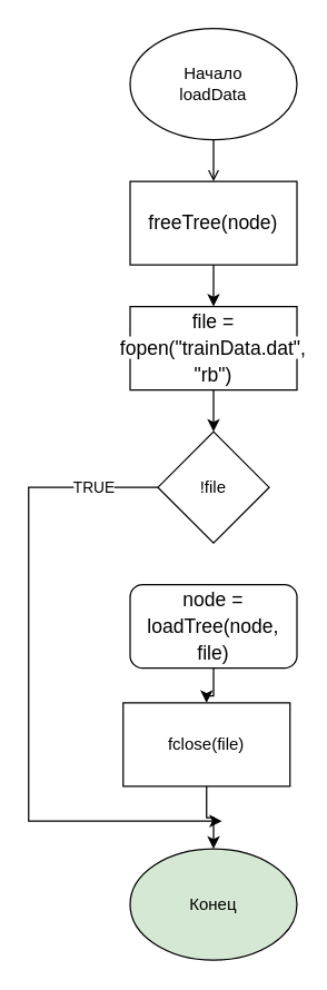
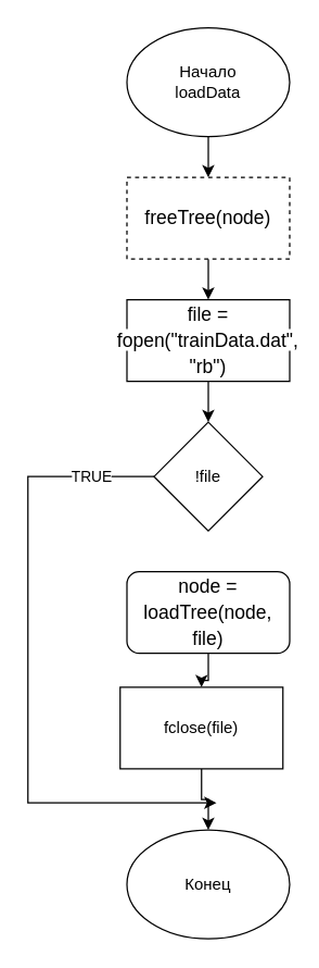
  <mxCell id="0" />
  <mxCell id="1" parent="0" />
- <mxCell id="2" style="edgeStyle=orthogonalEdgeStyle;rounded=0;orthogonalLoop=1;jettySize=auto;html=1;entryX=0.5;entryY=0;entryDx=0;entryDy=0;endArrow=open;" edge="1" parent="1" source="3" target="5"><mxGeometry relative="1" as="geometry" /></mxCell>
+ <mxCell id="2" style="edgeStyle=orthogonalEdgeStyle;rounded=0;orthogonalLoop=1;jettySize=auto;html=1;entryX=0.5;entryY=0;entryDx=0;entryDy=0;" edge="1" parent="1" source="3" target="5"><mxGeometry relative="1" as="geometry" /></mxCell>
  <mxCell id="3" value="Начало&lt;br&gt;loadData" style="ellipse;whiteSpace=wrap;html=1;" vertex="1" parent="1"><mxGeometry x="93" y="20" width="120" height="80" as="geometry" /></mxCell>
  <mxCell id="4" style="edgeStyle=orthogonalEdgeStyle;rounded=0;orthogonalLoop=1;jettySize=auto;html=1;entryX=0.5;entryY=0;entryDx=0;entryDy=0;" edge="1" parent="1" source="5" target="7"><mxGeometry relative="1" as="geometry" /></mxCell>
- <mxCell id="5" value="&lt;div style=&quot;font-size: 14px; line-height: 19px;&quot;&gt;&lt;span style=&quot;background-color: rgb(255, 255, 255);&quot;&gt;freeTree(node)&lt;/span&gt;&lt;/div&gt;" style="rounded=0;whiteSpace=wrap;html=1;" vertex="1" parent="1"><mxGeometry x="93" y="130" width="120" height="60" as="geometry" /></mxCell>
+ <mxCell id="5" value="&lt;div style=&quot;font-size: 14px; line-height: 19px;&quot;&gt;&lt;span style=&quot;background-color: rgb(255, 255, 255);&quot;&gt;freeTree(node)&lt;/span&gt;&lt;/div&gt;" style="rounded=0;whiteSpace=wrap;html=1;dashed=1;" vertex="1" parent="1"><mxGeometry x="93" y="130" width="120" height="60" as="geometry" /></mxCell>
  <mxCell id="6" style="edgeStyle=orthogonalEdgeStyle;rounded=0;orthogonalLoop=1;jettySize=auto;html=1;" edge="1" parent="1" source="7" target="9"><mxGeometry relative="1" as="geometry" /></mxCell>
  <mxCell id="7" value="&lt;div style=&quot;font-size: 14px; line-height: 19px;&quot;&gt;&lt;span style=&quot;background-color: rgb(255, 255, 255);&quot;&gt;file = fopen(&quot;trainData.dat&quot;, &quot;rb&quot;)&lt;/span&gt;&lt;/div&gt;" style="rounded=0;whiteSpace=wrap;html=1;" vertex="1" parent="1"><mxGeometry x="93" y="220" width="120" height="60" as="geometry" /></mxCell>
  <mxCell id="8" value="TRUE" style="edgeStyle=orthogonalEdgeStyle;rounded=0;orthogonalLoop=1;jettySize=auto;html=1;" edge="1" parent="1" source="9"><mxGeometry x="-0.807" relative="1" as="geometry"><mxPoint x="159" y="590" as="targetPoint" /><Array as="points"><mxPoint x="20" y="350" /></Array><mxPoint as="offset" /></mxGeometry></mxCell>
  <mxCell id="9" value="!file" style="rhombus;whiteSpace=wrap;html=1;" vertex="1" parent="1"><mxGeometry x="113" y="310" width="80" height="80" as="geometry" /></mxCell>
  <mxCell id="10" style="edgeStyle=orthogonalEdgeStyle;rounded=0;orthogonalLoop=1;jettySize=auto;html=1;entryX=0.5;entryY=0;entryDx=0;entryDy=0;" edge="1" parent="1" source="11" target="13"><mxGeometry relative="1" as="geometry" /></mxCell>
  <mxCell id="11" value="&lt;div style=&quot;font-size: 14px; line-height: 19px;&quot;&gt;&lt;span style=&quot;background-color: rgb(255, 255, 255);&quot;&gt;node = loadTree(node, file)&lt;/span&gt;&lt;/div&gt;" style="whiteSpace=wrap;html=1;rounded=1;" vertex="1" parent="1"><mxGeometry x="93" y="420" width="120" height="60" as="geometry" /></mxCell>
  <mxCell id="12" style="edgeStyle=orthogonalEdgeStyle;rounded=0;orthogonalLoop=1;jettySize=auto;html=1;entryX=0.5;entryY=0;entryDx=0;entryDy=0;" edge="1" parent="1" source="13" target="14"><mxGeometry relative="1" as="geometry" /></mxCell>
  <mxCell id="13" value="fclose(file)" style="rounded=0;whiteSpace=wrap;html=1;" vertex="1" parent="1"><mxGeometry x="88" y="505" width="120" height="60" as="geometry" /></mxCell>
- <mxCell id="14" value="Конец" style="ellipse;whiteSpace=wrap;html=1;fillColor=#d5e8d4;" vertex="1" parent="1"><mxGeometry x="93" y="610" width="120" height="80" as="geometry" /></mxCell>
+ <mxCell id="14" value="Конец" style="ellipse;whiteSpace=wrap;html=1;" vertex="1" parent="1"><mxGeometry x="93" y="610" width="120" height="80" as="geometry" /></mxCell>
